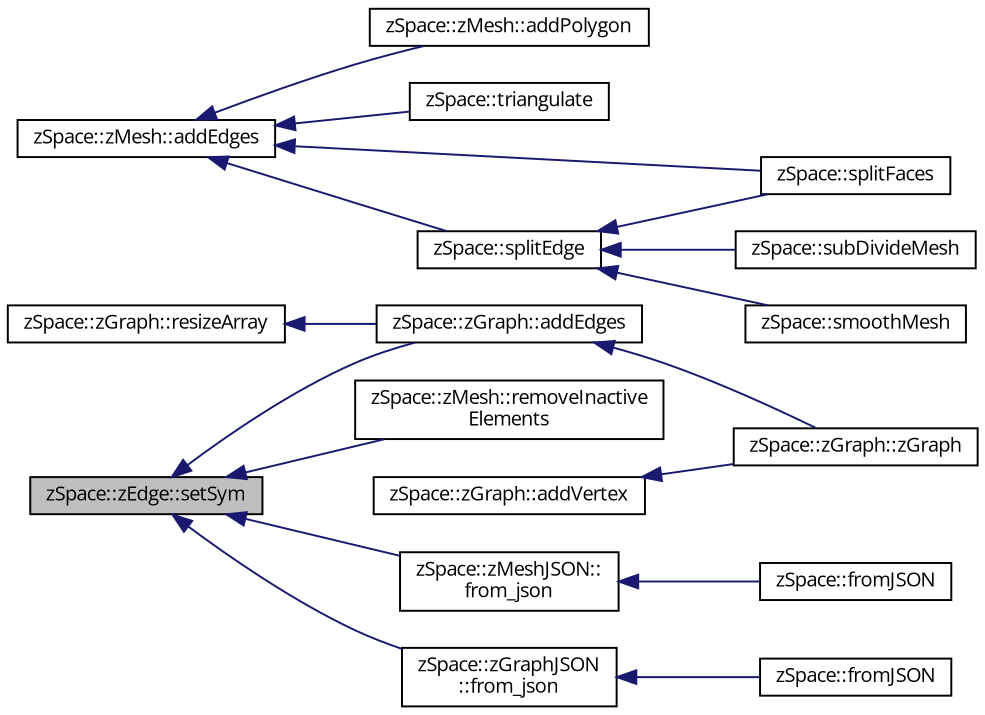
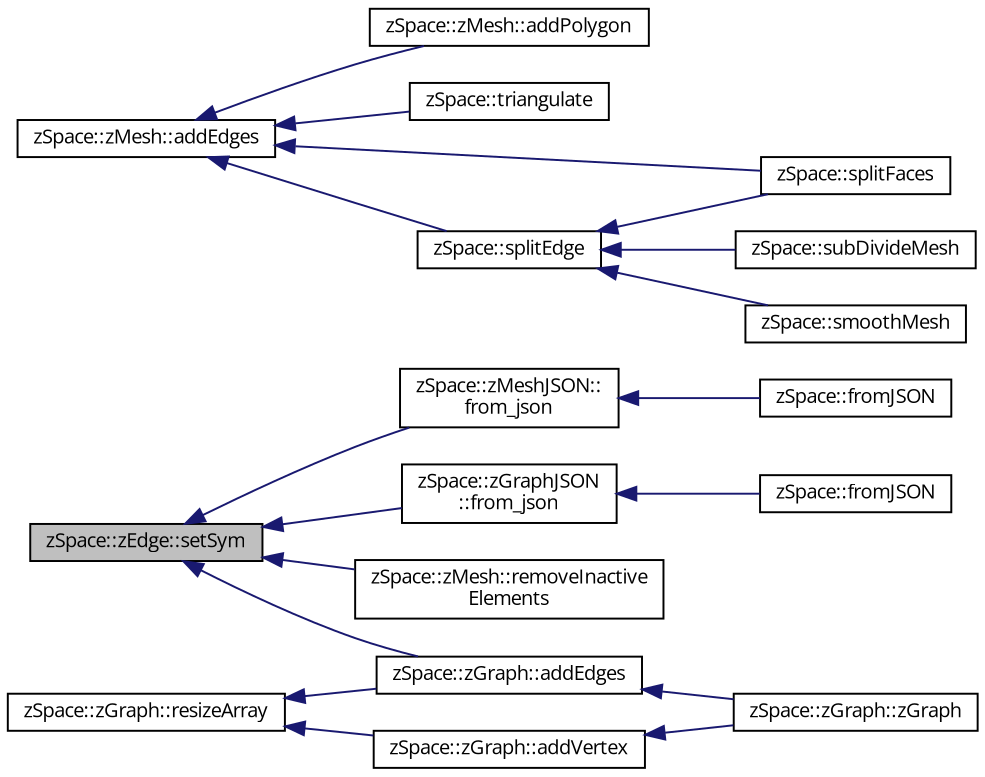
  digraph {
    fontname="Open Sans"
    rankdir=LR
    node [color=black fillcolor=white fontname="Open Sans" fontsize=10 shape=record style=filled]
    edge [color=midnightblue dir=back fontname="Open Sans" fontsize=10 labelfontname=Helvetica labelfontsize=10 style=solid]
    n1 [fillcolor=grey75 fontcolor=black height=0.2 label="zSpace::zEdge::setSym" width=0.4]
    n2 [height=0.2 label="zSpace::zGraph::addEdges" width=0.4]
    n3 [height=0.2 label="zSpace::zMesh::removeInactive\lElements" width=0.4]
    n4 [height=0.2 label="zSpace::zMeshJSON::\lfrom_json" width=0.4]
    n5 [height=0.2 label="zSpace::zGraphJSON\l::from_json" width=0.4]
    n6 [height=0.2 label="zSpace::zGraph::zGraph" width=0.4]
    n7 [height=0.2 label="zSpace::zGraph::resizeArray" width=0.4]
    n8 [height=0.2 label="zSpace::zGraph::addVertex" width=0.4]
    n9 [height=0.2 label="zSpace::zMesh::addEdges" width=0.4]
    n10 [height=0.2 label="zSpace::zMesh::addPolygon" width=0.4]
    n11 [height=0.2 label="zSpace::triangulate" width=0.4]
    n12 [height=0.2 label="zSpace::splitEdge" width=0.4]
    n13 [height=0.2 label="zSpace::splitFaces" width=0.4]
    n14 [height=0.2 label="zSpace::fromJSON" width=0.4]
    n15 [height=0.2 label="zSpace::fromJSON" width=0.4]
    n16 [height=0.2 label="zSpace::subDivideMesh" width=0.4]
    n17 [height=0.2 label="zSpace::smoothMesh" width=0.4]
    n1 -> n2
    n1 -> n3
    n1 -> n4
    n1 -> n5
    n2 -> n6
    n4 -> n14
    n5 -> n15
    n7 -> n2
+   n7 -> n8
    n8 -> n6
    n9 -> n10
    n9 -> n11
    n9 -> n12
    n9 -> n13
    n12 -> n13
    n12 -> n16
    n12 -> n17
  }
